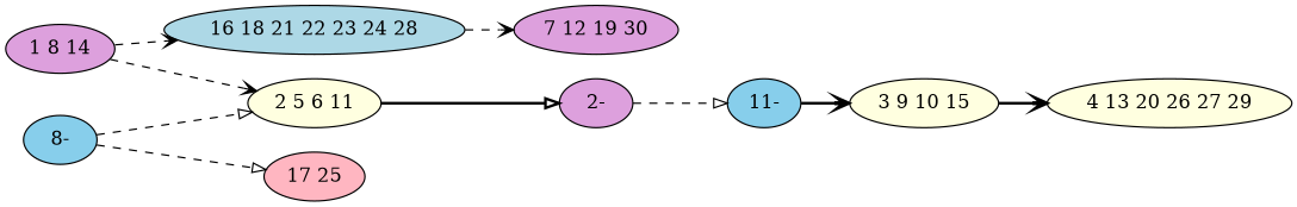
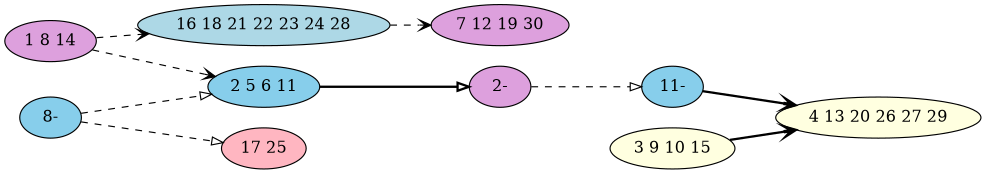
  digraph {
    rankdir=LR
    node [fillcolor=plum style=filled]
    edge [arrowhead=vee style=dashed]
    n1 [label="1 8 14"]
-   n2 [fillcolor=lightyellow label="2 5 6 11"]
+   n2 [fillcolor=skyblue label="2 5 6 11"]
    n3 [fillcolor=lightblue label="16 18 21 22 23 24 28"]
    n4 [label="2-"]
    n5 [label="7 12 19 30"]
    n6 [fillcolor=skyblue label="11-"]
    n7 [fillcolor=skyblue label="8-"]
    n8 [fillcolor=lightpink label="17 25"]
    n9 [fillcolor=lightyellow label="3 9 10 15"]
    n10 [fillcolor=lightyellow label="4 13 20 26 27 29"]
    n1 -> n2
    n1 -> n3
    n2 -> n4 [arrowhead=onormal style=bold]
    n3 -> n5
    n4 -> n6 [arrowhead=onormal]
-   n6 -> n9 [style=bold]
+   n6 -> n10 [style=bold]
    n7 -> n2 [arrowhead=onormal]
    n7 -> n8 [arrowhead=onormal]
    n9 -> n10 [style=bold]
  }
